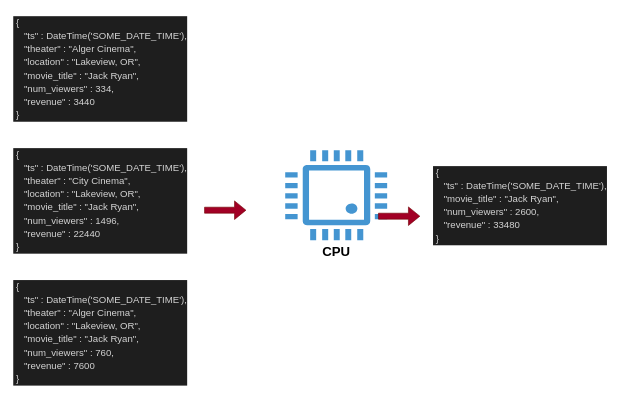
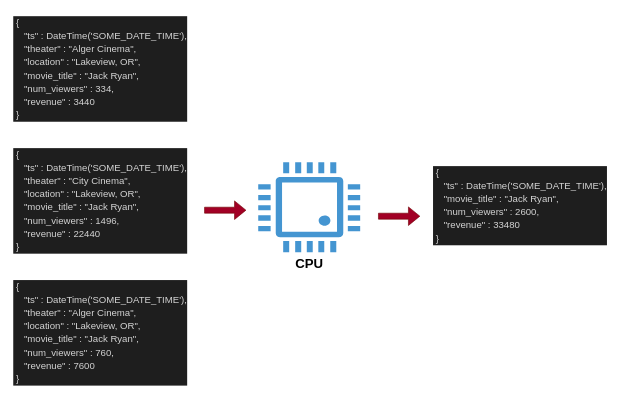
  <mxCell id="0" />
  <mxCell id="1" parent="0" />
  <mxCell id="2" value="&lt;div style=&quot;color: rgb(212 , 212 , 212) ; background-color: rgb(30 , 30 , 30) ; font-weight: normal ; font-size: 16px ; line-height: 22px&quot;&gt;&lt;div&gt;&lt;span style=&quot;color: #d4d4d4&quot;&gt;&amp;nbsp;{&lt;/span&gt;&lt;/div&gt;&lt;div&gt;&lt;span style=&quot;color: #d4d4d4&quot;&gt;&amp;nbsp;&amp;nbsp;&amp;nbsp;&amp;nbsp;&quot;ts&quot;&amp;nbsp;:&amp;nbsp;DateTime('SOME_DATE_TIME'),&lt;/span&gt;&lt;/div&gt;&lt;div&gt;&lt;span style=&quot;color: #d4d4d4&quot;&gt;&amp;nbsp;&amp;nbsp;&amp;nbsp;&amp;nbsp;&quot;theater&quot;&amp;nbsp;:&amp;nbsp;&quot;Alger&amp;nbsp;Cinema&quot;,&lt;/span&gt;&lt;/div&gt;&lt;div&gt;&lt;span style=&quot;color: #d4d4d4&quot;&gt;&amp;nbsp;&amp;nbsp;&amp;nbsp;&amp;nbsp;&quot;location&quot;&amp;nbsp;:&amp;nbsp;&quot;Lakeview,&amp;nbsp;OR&quot;,&lt;/span&gt;&lt;/div&gt;&lt;div&gt;&lt;span style=&quot;color: #d4d4d4&quot;&gt;&amp;nbsp;&amp;nbsp;&amp;nbsp;&amp;nbsp;&quot;movie_title&quot;&amp;nbsp;:&amp;nbsp;&quot;Jack&amp;nbsp;Ryan&quot;,&lt;/span&gt;&lt;/div&gt;&lt;div&gt;&lt;span style=&quot;color: #d4d4d4&quot;&gt;&amp;nbsp;&amp;nbsp;&amp;nbsp;&amp;nbsp;&quot;num_viewers&quot;&amp;nbsp;:&amp;nbsp;334,&lt;/span&gt;&lt;/div&gt;&lt;div&gt;&lt;span style=&quot;color: #d4d4d4&quot;&gt;&amp;nbsp;&amp;nbsp;&amp;nbsp;&amp;nbsp;&quot;revenue&quot;&amp;nbsp;:&amp;nbsp;3440&lt;/span&gt;&lt;/div&gt;&lt;div&gt;&lt;span style=&quot;color: #d4d4d4&quot;&gt;&amp;nbsp;}&lt;/span&gt;&lt;/div&gt;&lt;/div&gt;" style="text;whiteSpace=wrap;html=1;" vertex="1" parent="1"><mxGeometry x="20" y="20" width="290" height="190" as="geometry" /></mxCell>
  <mxCell id="3" value="&lt;div style=&quot;color: rgb(212 , 212 , 212) ; background-color: rgb(30 , 30 , 30) ; font-weight: normal ; font-size: 16px ; line-height: 22px&quot;&gt;&lt;div&gt;&lt;span style=&quot;color: #d4d4d4&quot;&gt;&amp;nbsp;{&lt;/span&gt;&lt;/div&gt;&lt;div&gt;&lt;span style=&quot;color: #d4d4d4&quot;&gt;&amp;nbsp;&amp;nbsp;&amp;nbsp;&amp;nbsp;&quot;ts&quot;&amp;nbsp;:&amp;nbsp;DateTime('SOME_DATE_TIME'),&lt;/span&gt;&lt;/div&gt;&lt;div&gt;&lt;span style=&quot;color: #d4d4d4&quot;&gt;&amp;nbsp;&amp;nbsp;&amp;nbsp;&amp;nbsp;&quot;theater&quot;&amp;nbsp;:&amp;nbsp;&quot;City Cinema&quot;,&lt;/span&gt;&lt;/div&gt;&lt;div&gt;&lt;span style=&quot;color: #d4d4d4&quot;&gt;&amp;nbsp;&amp;nbsp;&amp;nbsp;&amp;nbsp;&quot;location&quot;&amp;nbsp;:&amp;nbsp;&quot;Lakeview,&amp;nbsp;OR&quot;,&lt;/span&gt;&lt;/div&gt;&lt;div&gt;&lt;span style=&quot;color: #d4d4d4&quot;&gt;&amp;nbsp;&amp;nbsp;&amp;nbsp;&amp;nbsp;&quot;movie_title&quot;&amp;nbsp;:&amp;nbsp;&quot;Jack&amp;nbsp;Ryan&quot;,&lt;/span&gt;&lt;/div&gt;&lt;div&gt;&lt;span style=&quot;color: #d4d4d4&quot;&gt;&amp;nbsp;&amp;nbsp;&amp;nbsp;&amp;nbsp;&quot;num_viewers&quot;&amp;nbsp;:&amp;nbsp;1496,&lt;/span&gt;&lt;/div&gt;&lt;div&gt;&lt;span style=&quot;color: #d4d4d4&quot;&gt;&amp;nbsp;&amp;nbsp;&amp;nbsp;&amp;nbsp;&quot;revenue&quot;&amp;nbsp;:&amp;nbsp;22440&lt;/span&gt;&lt;/div&gt;&lt;div&gt;&lt;span style=&quot;color: #d4d4d4&quot;&gt;&amp;nbsp;}&lt;/span&gt;&lt;/div&gt;&lt;/div&gt;" style="text;whiteSpace=wrap;html=1;" vertex="1" parent="1"><mxGeometry x="20" y="240" width="290" height="190" as="geometry" /></mxCell>
  <mxCell id="4" value="&lt;div style=&quot;color: rgb(212 , 212 , 212) ; background-color: rgb(30 , 30 , 30) ; font-weight: normal ; font-size: 16px ; line-height: 22px&quot;&gt;&lt;div&gt;&lt;span style=&quot;color: #d4d4d4&quot;&gt;&amp;nbsp;{&lt;/span&gt;&lt;/div&gt;&lt;div&gt;&lt;span style=&quot;color: #d4d4d4&quot;&gt;&amp;nbsp;&amp;nbsp;&amp;nbsp;&amp;nbsp;&quot;ts&quot;&amp;nbsp;:&amp;nbsp;DateTime('SOME_DATE_TIME'),&lt;/span&gt;&lt;/div&gt;&lt;div&gt;&lt;span style=&quot;color: #d4d4d4&quot;&gt;&amp;nbsp;&amp;nbsp;&amp;nbsp;&amp;nbsp;&quot;theater&quot;&amp;nbsp;:&amp;nbsp;&quot;Alger&amp;nbsp;Cinema&quot;,&lt;/span&gt;&lt;/div&gt;&lt;div&gt;&lt;span style=&quot;color: #d4d4d4&quot;&gt;&amp;nbsp;&amp;nbsp;&amp;nbsp;&amp;nbsp;&quot;location&quot;&amp;nbsp;:&amp;nbsp;&quot;Lakeview,&amp;nbsp;OR&quot;,&lt;/span&gt;&lt;/div&gt;&lt;div&gt;&lt;span style=&quot;color: #d4d4d4&quot;&gt;&amp;nbsp;&amp;nbsp;&amp;nbsp;&amp;nbsp;&quot;movie_title&quot;&amp;nbsp;:&amp;nbsp;&quot;Jack&amp;nbsp;Ryan&quot;,&lt;/span&gt;&lt;/div&gt;&lt;div&gt;&lt;span style=&quot;color: #d4d4d4&quot;&gt;&amp;nbsp;&amp;nbsp;&amp;nbsp;&amp;nbsp;&quot;num_viewers&quot;&amp;nbsp;:&amp;nbsp;760,&lt;/span&gt;&lt;/div&gt;&lt;div&gt;&lt;span style=&quot;color: #d4d4d4&quot;&gt;&amp;nbsp;&amp;nbsp;&amp;nbsp;&amp;nbsp;&quot;revenue&quot;&amp;nbsp;:&amp;nbsp;7600&lt;/span&gt;&lt;/div&gt;&lt;div&gt;&lt;span style=&quot;color: #d4d4d4&quot;&gt;&amp;nbsp;}&lt;/span&gt;&lt;/div&gt;&lt;/div&gt;" style="text;whiteSpace=wrap;html=1;" vertex="1" parent="1"><mxGeometry x="20" y="460" width="290" height="190" as="geometry" /></mxCell>
- <mxCell id="5" value="CPU" style="pointerEvents=1;shadow=0;dashed=0;html=1;strokeColor=none;fillColor=#4495D1;labelPosition=center;verticalLabelPosition=bottom;verticalAlign=top;align=center;outlineConnect=0;shape=mxgraph.veeam.cpu;fontStyle=1;fontSize=22;" vertex="1" parent="1"><mxGeometry x="475" y="250" width="170" height="150" as="geometry" /></mxCell>
+ <mxCell id="5" value="CPU" style="pointerEvents=1;shadow=0;dashed=0;html=1;strokeColor=none;fillColor=#4495D1;labelPosition=center;verticalLabelPosition=bottom;verticalAlign=top;align=center;outlineConnect=0;shape=mxgraph.veeam.cpu;fontStyle=1;fontSize=22;" vertex="1" parent="1"><mxGeometry x="430" y="270" width="170" height="150" as="geometry" /></mxCell>
  <mxCell id="6" value="&lt;div style=&quot;color: rgb(212 , 212 , 212) ; background-color: rgb(30 , 30 , 30) ; font-weight: normal ; font-size: 16px ; line-height: 22px&quot;&gt;&lt;div&gt;&lt;span style=&quot;color: #d4d4d4&quot;&gt;&amp;nbsp;{&lt;/span&gt;&lt;/div&gt;&lt;div&gt;&lt;span style=&quot;color: #d4d4d4&quot;&gt;&amp;nbsp;&amp;nbsp;&amp;nbsp;&amp;nbsp;&quot;ts&quot;&amp;nbsp;:&amp;nbsp;DateTime('SOME_DATE_TIME'),&lt;/span&gt;&lt;/div&gt;&lt;div&gt;&lt;span style=&quot;color: #d4d4d4&quot;&gt;&amp;nbsp;&amp;nbsp;&amp;nbsp;&amp;nbsp;&quot;movie_title&quot;&amp;nbsp;:&amp;nbsp;&quot;Jack&amp;nbsp;Ryan&quot;,&lt;/span&gt;&lt;/div&gt;&lt;div&gt;&lt;span style=&quot;color: #d4d4d4&quot;&gt;&amp;nbsp;&amp;nbsp;&amp;nbsp;&amp;nbsp;&quot;num_viewers&quot;&amp;nbsp;:&amp;nbsp;2600,&lt;/span&gt;&lt;/div&gt;&lt;div&gt;&lt;span style=&quot;color: #d4d4d4&quot;&gt;&amp;nbsp;&amp;nbsp;&amp;nbsp;&amp;nbsp;&quot;revenue&quot;&amp;nbsp;:&amp;nbsp;33480&lt;/span&gt;&lt;/div&gt;&lt;div&gt;&lt;span style=&quot;color: #d4d4d4&quot;&gt;&amp;nbsp;}&lt;/span&gt;&lt;/div&gt;&lt;/div&gt;" style="text;whiteSpace=wrap;html=1;" vertex="1" parent="1"><mxGeometry x="720" y="270" width="300" height="190" as="geometry" /></mxCell>
  <mxCell id="7" value="" style="shape=flexArrow;endArrow=classic;html=1;fontSize=22;fontStyle=0;fillColor=#a20025;strokeColor=#6F0000;" edge="1" parent="1"><mxGeometry width="50" height="50" relative="1" as="geometry"><mxPoint x="340" y="350" as="sourcePoint" /><mxPoint x="410" y="350" as="targetPoint" /></mxGeometry></mxCell>
  <mxCell id="8" value="" style="shape=flexArrow;endArrow=classic;html=1;fontSize=22;fontStyle=0;fillColor=#a20025;strokeColor=#6F0000;" edge="1" parent="1"><mxGeometry width="50" height="50" relative="1" as="geometry"><mxPoint x="630" y="360" as="sourcePoint" /><mxPoint x="700" y="360" as="targetPoint" /></mxGeometry></mxCell>
